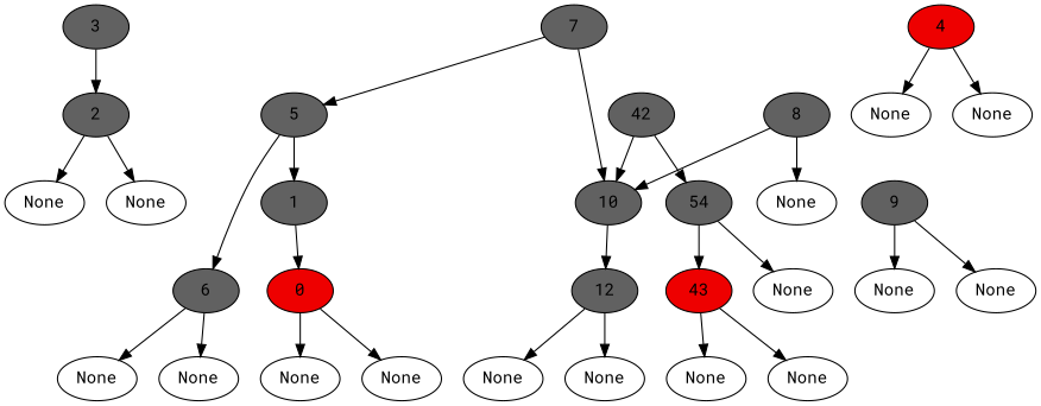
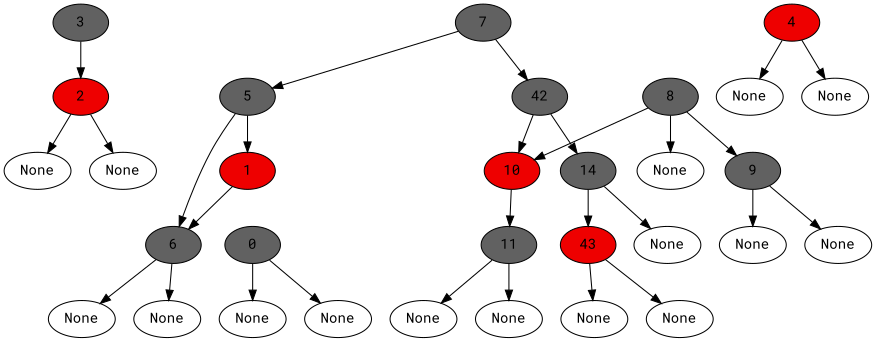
  digraph {
    fontname="Roboto Mono"
    node [fontname="Roboto Mono"]
    edge [fontname="Roboto Mono"]
-   2 [fillcolor=gray38 style=filled]
+   2 [fillcolor=red2 style=filled]
    n2 [label=None]
    n3 [label=None]
    6 [fillcolor=gray38 style=filled]
    n5 [label=None]
    n6 [label=None]
    5 [fillcolor=gray38 style=filled]
-   1 [fillcolor=gray38 style=filled]
-   0 [fillcolor=red2 style=filled]
+   1 [fillcolor=red2 style=filled]
+   0 [fillcolor=gray38 style=filled]
    n10 [label=None]
    n11 [label=None]
    3 [fillcolor=gray38 style=filled]
    n13 [fillcolor=gray38 label=42 style=filled]
-   10 [fillcolor=gray38 style=filled]
-   14 [fillcolor=gray38 style=filled label=54]
-   11 [fillcolor=gray38 style=filled label=12]
+   10 [fillcolor=red2 style=filled]
+   14 [fillcolor=gray38 style=filled]
+   11 [fillcolor=gray38 style=filled]
    n17 [fillcolor=red2 label=43 style=filled]
    n18 [label=None]
    n19 [label=None]
    n20 [label=None]
    8 [fillcolor=gray38 style=filled]
    n22 [label=None]
    9 [fillcolor=gray38 style=filled]
    n24 [label=None]
    n25 [label=None]
    7 [fillcolor=gray38 style=filled]
    n27 [label=None]
    n28 [label=None]
    4 [fillcolor=red2 style=filled]
    n30 [label=None]
    n31 [label=None]
    2 -> n2
    2 -> n3
    6 -> n5
    6 -> n6
    5 -> 6
    5 -> 1
-   1 -> 0
+   1 -> 6
    0 -> n10
    0 -> n11
    3 -> 2
    n13 -> 10
    n13 -> 14
    10 -> 11
    14 -> n17
    14 -> n18
    11 -> n19
    11 -> n20
    n17 -> n24
    n17 -> n25
    8 -> 10
    8 -> n22
+   8 -> 9
    9 -> n27
    9 -> n28
    7 -> 5
-   7 -> 10
+   7 -> n13
    4 -> n30
    4 -> n31
  }
